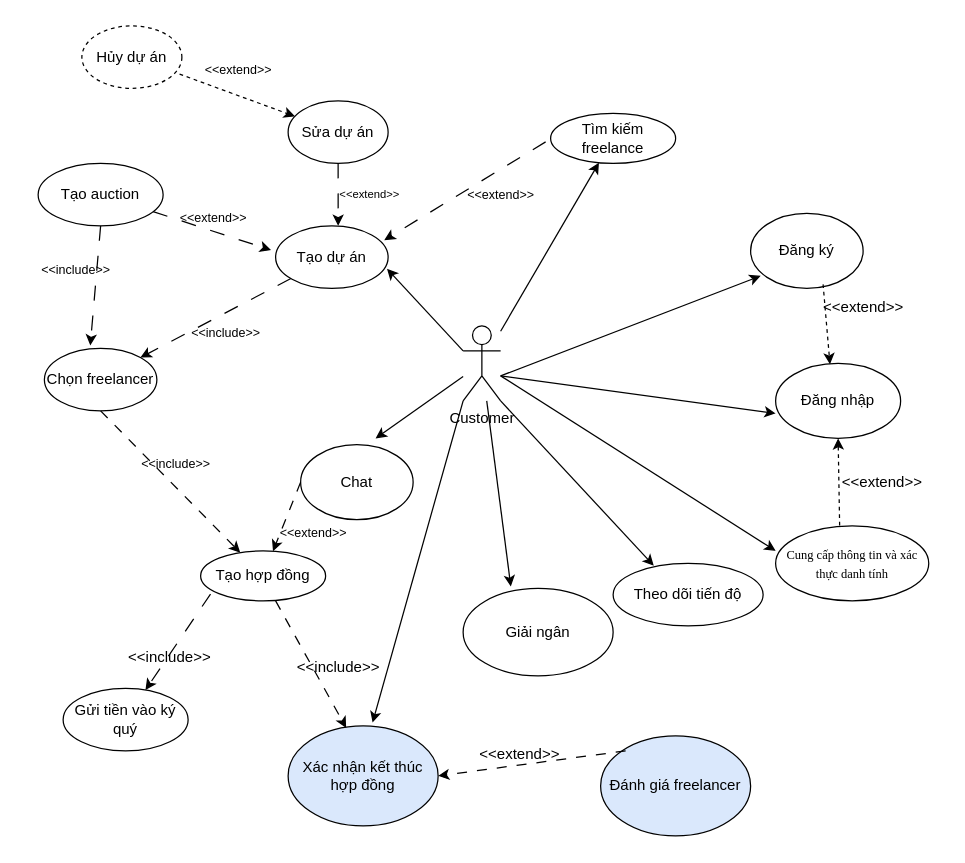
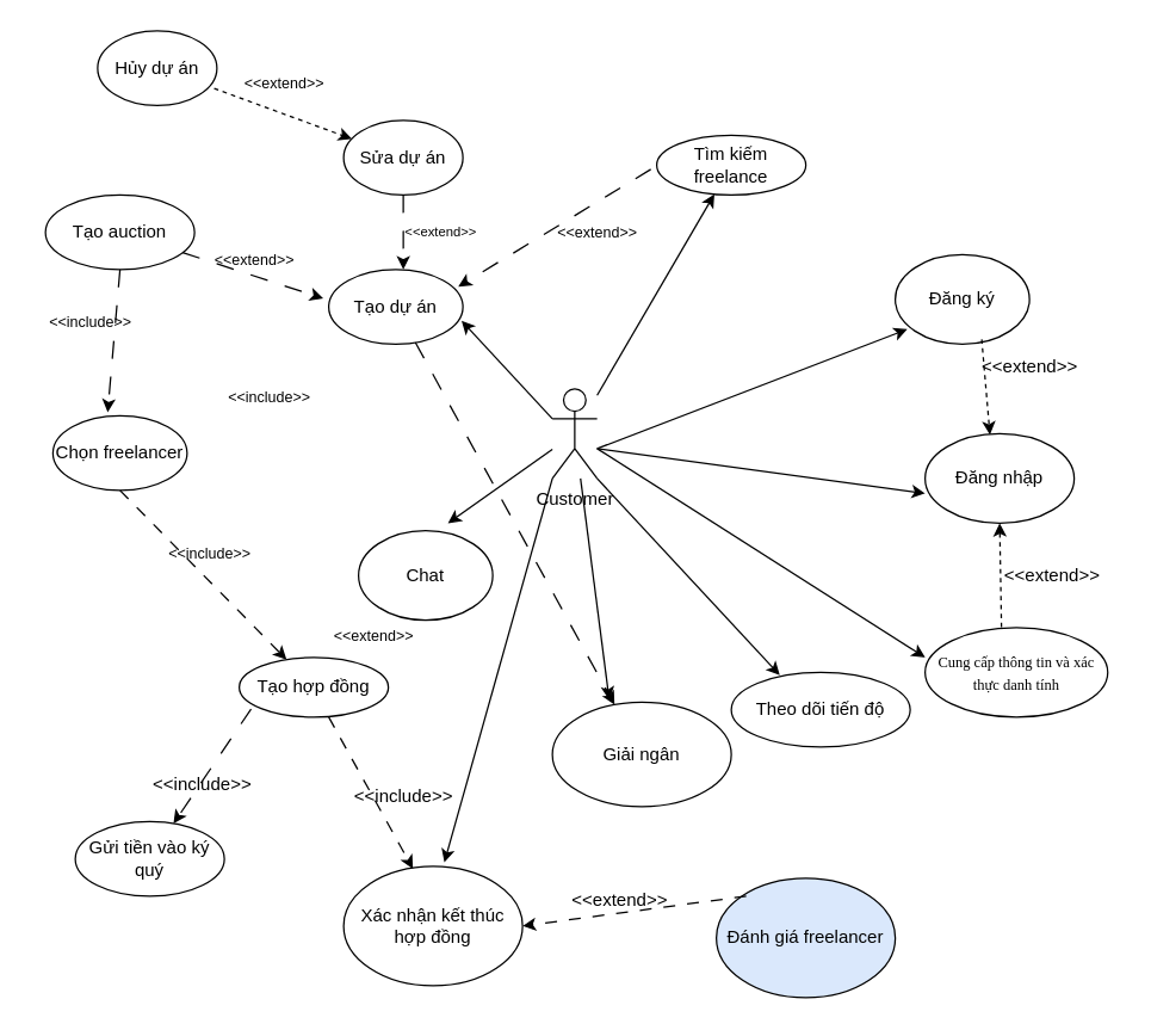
  <mxCell id="0" />
  <mxCell id="1" parent="0" />
  <mxCell id="2" value="Customer" style="shape=umlActor;verticalLabelPosition=bottom;verticalAlign=top;html=1;outlineConnect=0;" vertex="1" parent="1"><mxGeometry x="370" y="260" width="30" height="60" as="geometry" /></mxCell>
  <mxCell id="3" value="" style="endArrow=classic;html=1;rounded=0;" edge="1" parent="1"><mxGeometry width="50" height="50" relative="1" as="geometry"><mxPoint x="400" y="300.01" as="sourcePoint" /><mxPoint x="608.029" y="219.999" as="targetPoint" /></mxGeometry></mxCell>
  <mxCell id="4" value="Đăng ký" style="ellipse;whiteSpace=wrap;html=1;" vertex="1" parent="1"><mxGeometry x="600" y="170" width="90" height="60" as="geometry" /></mxCell>
  <mxCell id="5" value="Đăng nhập" style="ellipse;whiteSpace=wrap;html=1;" vertex="1" parent="1"><mxGeometry x="620" y="290" width="100" height="60" as="geometry" /></mxCell>
  <mxCell id="6" value="&lt;div style=&quot;text-align: center;&quot;&gt;&lt;font face=&quot;Times New Roman, Times New Roman_EmbeddedFont, Times New Roman_MSFontService, serif&quot;&gt;&lt;span style=&quot;font-size: 10px; font-variant-ligatures: none; white-space-collapse: preserve; background-color: rgb(255, 255, 255);&quot;&gt;Cung c&lt;/span&gt;&lt;/font&gt;&lt;span style=&quot;background-color: initial; text-align: center; font-size: 10px; font-variant-ligatures: none; white-space-collapse: preserve;&quot;&gt;&lt;font face=&quot;Times New Roman, Times New Roman_EmbeddedFont, Times New Roman_MSFontService, serif&quot;&gt;ấp th&lt;/font&gt;&lt;/span&gt;&lt;span style=&quot;background-color: initial; font-size: 10px; font-variant-ligatures: none; white-space-collapse: preserve;&quot;&gt;&lt;font face=&quot;Times New Roman, Times New Roman_EmbeddedFont, Times New Roman_MSFontService, serif&quot;&gt;ông tin v&lt;/font&gt;&lt;/span&gt;&lt;span style=&quot;background-color: initial; font-size: 10px; font-variant-ligatures: none; white-space-collapse: preserve;&quot;&gt;&lt;font face=&quot;Times New Roman, Times New Roman_EmbeddedFont, Times New Roman_MSFontService, serif&quot;&gt;à x&lt;/font&gt;&lt;/span&gt;&lt;span style=&quot;background-color: initial; font-size: 10px; font-variant-ligatures: none; white-space-collapse: preserve;&quot;&gt;&lt;font face=&quot;Times New Roman, Times New Roman_EmbeddedFont, Times New Roman_MSFontService, serif&quot;&gt;ác th&lt;/font&gt;&lt;/span&gt;&lt;span style=&quot;background-color: initial; font-size: 10px; font-variant-ligatures: none; white-space-collapse: preserve;&quot;&gt;&lt;font face=&quot;Times New Roman, Times New Roman_EmbeddedFont, Times New Roman_MSFontService, serif&quot;&gt;ực danh t&lt;/font&gt;&lt;/span&gt;&lt;span style=&quot;background-color: initial; font-size: 10px; font-variant-ligatures: none; white-space-collapse: preserve;&quot;&gt;&lt;font face=&quot;Times New Roman, Times New Roman_EmbeddedFont, Times New Roman_MSFontService, serif&quot;&gt;ính&lt;/font&gt;&lt;/span&gt;&lt;/div&gt;" style="ellipse;whiteSpace=wrap;html=1;" vertex="1" parent="1"><mxGeometry x="620" y="420" width="122.5" height="60" as="geometry" /></mxCell>
  <mxCell id="7" value="Tạo dự&amp;nbsp;án" style="ellipse;whiteSpace=wrap;html=1;" vertex="1" parent="1"><mxGeometry x="220" y="180" width="90" height="50" as="geometry" /></mxCell>
  <mxCell id="8" value="Sửa dự&amp;nbsp;án" style="ellipse;whiteSpace=wrap;html=1;" vertex="1" parent="1"><mxGeometry x="230" y="80" width="80" height="50" as="geometry" /></mxCell>
  <mxCell id="9" value="" style="endArrow=classic;html=1;rounded=0;entryX=0;entryY=0.667;entryDx=0;entryDy=0;entryPerimeter=0;" edge="1" parent="1" target="5"><mxGeometry width="50" height="50" relative="1" as="geometry"><mxPoint x="400" y="300" as="sourcePoint" /><mxPoint x="480" y="280" as="targetPoint" /></mxGeometry></mxCell>
  <mxCell id="10" value="" style="endArrow=classic;html=1;rounded=0;entryX=0.435;entryY=0.012;entryDx=0;entryDy=0;entryPerimeter=0;exitX=0.644;exitY=0.946;exitDx=0;exitDy=0;exitPerimeter=0;dashed=1;" edge="1" parent="1" source="4" target="5"><mxGeometry width="50" height="50" relative="1" as="geometry"><mxPoint x="610" y="285" as="sourcePoint" /><mxPoint x="660" y="235" as="targetPoint" /></mxGeometry></mxCell>
  <mxCell id="11" value="&amp;lt;&amp;lt;extend&lt;span style=&quot;background-color: initial;&quot;&gt;&amp;gt;&amp;gt;&lt;/span&gt;" style="text;html=1;align=center;verticalAlign=middle;resizable=0;points=[];autosize=1;strokeColor=none;fillColor=none;" vertex="1" parent="1"><mxGeometry x="645" y="230" width="90" height="30" as="geometry" /></mxCell>
  <mxCell id="12" value="" style="endArrow=classic;html=1;rounded=0;entryX=0;entryY=0.333;entryDx=0;entryDy=0;entryPerimeter=0;" edge="1" parent="1" target="6"><mxGeometry width="50" height="50" relative="1" as="geometry"><mxPoint x="400" y="300" as="sourcePoint" /><mxPoint x="500" y="310" as="targetPoint" /></mxGeometry></mxCell>
  <mxCell id="13" value="" style="endArrow=classic;html=1;rounded=0;exitX=0.418;exitY=-0.006;exitDx=0;exitDy=0;exitPerimeter=0;dashed=1;" edge="1" parent="1" source="6"><mxGeometry width="50" height="50" relative="1" as="geometry"><mxPoint x="670" y="410" as="sourcePoint" /><mxPoint x="670" y="350" as="targetPoint" /></mxGeometry></mxCell>
  <mxCell id="14" value="&amp;lt;&amp;lt;extend&lt;span style=&quot;background-color: initial;&quot;&gt;&amp;gt;&amp;gt;&lt;/span&gt;" style="text;html=1;align=center;verticalAlign=middle;resizable=0;points=[];autosize=1;strokeColor=none;fillColor=none;" vertex="1" parent="1"><mxGeometry x="660" y="370" width="90" height="30" as="geometry" /></mxCell>
  <mxCell id="15" value="" style="endArrow=classic;html=1;rounded=0;entryX=0.99;entryY=0.687;entryDx=0;entryDy=0;entryPerimeter=0;exitX=0;exitY=0.333;exitDx=0;exitDy=0;exitPerimeter=0;" edge="1" parent="1" source="2" target="7"><mxGeometry width="50" height="50" relative="1" as="geometry"><mxPoint x="330" y="250" as="sourcePoint" /><mxPoint x="380" y="200" as="targetPoint" /></mxGeometry></mxCell>
  <mxCell id="16" value="" style="endArrow=classic;html=1;rounded=0;entryX=0.556;entryY=0;entryDx=0;entryDy=0;entryPerimeter=0;exitX=0.5;exitY=1;exitDx=0;exitDy=0;dashed=1;dashPattern=12 12;" edge="1" parent="1" source="8" target="7"><mxGeometry width="50" height="50" relative="1" as="geometry"><mxPoint x="260" y="180" as="sourcePoint" /><mxPoint x="310" y="130" as="targetPoint" /></mxGeometry></mxCell>
  <mxCell id="17" value="&amp;lt;&amp;lt;extend&lt;span style=&quot;background-color: initial; font-size: 9px;&quot;&gt;&amp;gt;&amp;gt;&lt;/span&gt;" style="text;html=1;align=center;verticalAlign=middle;resizable=0;points=[];autosize=1;strokeColor=none;fillColor=none;fontSize=9;" vertex="1" parent="1"><mxGeometry x="260" y="145" width="70" height="20" as="geometry" /></mxCell>
  <mxCell id="18" value="Tìm kiếm freelance" style="ellipse;whiteSpace=wrap;html=1;" vertex="1" parent="1"><mxGeometry x="440" y="90" width="100" height="40" as="geometry" /></mxCell>
  <mxCell id="19" value="" style="endArrow=classic;html=1;rounded=0;" edge="1" parent="1" source="2" target="18"><mxGeometry width="50" height="50" relative="1" as="geometry"><mxPoint x="290" y="370" as="sourcePoint" /><mxPoint x="340" y="320" as="targetPoint" /></mxGeometry></mxCell>
  <mxCell id="20" value="" style="endArrow=classic;html=1;rounded=0;entryX=0.966;entryY=0.228;entryDx=0;entryDy=0;entryPerimeter=0;exitX=-0.04;exitY=0.57;exitDx=0;exitDy=0;dashed=1;dashPattern=12 12;exitPerimeter=0;" edge="1" parent="1" source="18" target="7"><mxGeometry width="50" height="50" relative="1" as="geometry"><mxPoint x="260" y="360" as="sourcePoint" /><mxPoint x="310" y="310" as="targetPoint" /></mxGeometry></mxCell>
  <mxCell id="21" value="&amp;lt;&amp;lt;extend&amp;gt;&amp;gt;" style="text;html=1;align=center;verticalAlign=middle;resizable=0;points=[];autosize=1;strokeColor=none;fillColor=none;fontSize=10;" vertex="1" parent="1"><mxGeometry x="360" y="140" width="80" height="30" as="geometry" /></mxCell>
  <mxCell id="22" value="Tạo auction" style="ellipse;whiteSpace=wrap;html=1;" vertex="1" parent="1"><mxGeometry x="30" y="130" width="100" height="50" as="geometry" /></mxCell>
  <mxCell id="23" value="" style="endArrow=classic;html=1;rounded=0;entryX=-0.041;entryY=0.388;entryDx=0;entryDy=0;entryPerimeter=0;dashed=1;dashPattern=12 12;" edge="1" parent="1" source="22" target="7"><mxGeometry width="50" height="50" relative="1" as="geometry"><mxPoint x="130" y="200" as="sourcePoint" /><mxPoint x="180" y="150" as="targetPoint" /></mxGeometry></mxCell>
  <mxCell id="24" value="&amp;lt;&amp;lt;extend&amp;gt;&amp;gt;" style="text;html=1;align=center;verticalAlign=middle;resizable=0;points=[];autosize=1;strokeColor=none;fillColor=none;fontSize=10;" vertex="1" parent="1"><mxGeometry x="130" y="158" width="80" height="30" as="geometry" /></mxCell>
  <mxCell id="25" value="Chat" style="ellipse;whiteSpace=wrap;html=1;" vertex="1" parent="1"><mxGeometry x="240" y="355" width="90" height="60" as="geometry" /></mxCell>
  <mxCell id="26" value="Chọn freelancer" style="ellipse;whiteSpace=wrap;html=1;" vertex="1" parent="1"><mxGeometry x="35" y="278" width="90" height="50" as="geometry" /></mxCell>
- <mxCell id="27" value="" style="endArrow=classic;html=1;rounded=0;entryX=1;entryY=0;entryDx=0;entryDy=0;dashed=1;dashPattern=12 12;" edge="1" parent="1" source="7" target="26"><mxGeometry width="50" height="50" relative="1" as="geometry"><mxPoint x="270" y="260" as="sourcePoint" /><mxPoint x="320" y="210" as="targetPoint" /></mxGeometry></mxCell>
+ <mxCell id="27" value="" style="endArrow=classic;html=1;rounded=0;dashed=1;dashPattern=12 12;" edge="1" parent="1" source="7" target="46"><mxGeometry width="50" height="50" relative="1" as="geometry"><mxPoint x="270" y="260" as="sourcePoint" /><mxPoint x="320" y="210" as="targetPoint" /></mxGeometry></mxCell>
  <mxCell id="28" value="&amp;lt;&amp;lt;include&lt;span style=&quot;background-color: initial; font-size: 10px;&quot;&gt;&amp;gt;&amp;gt;&lt;/span&gt;" style="text;html=1;align=center;verticalAlign=middle;resizable=0;points=[];autosize=1;strokeColor=none;fillColor=none;fontSize=10;" vertex="1" parent="1"><mxGeometry x="140" y="250" width="80" height="30" as="geometry" /></mxCell>
- <mxCell id="29" value="Hủy dự&amp;nbsp;án" style="ellipse;whiteSpace=wrap;html=1;dashed=1;" vertex="1" parent="1"><mxGeometry x="65" y="20" width="80" height="50" as="geometry" /></mxCell>
+ <mxCell id="29" value="Hủy dự&amp;nbsp;án" style="ellipse;whiteSpace=wrap;html=1;" vertex="1" parent="1"><mxGeometry x="65" y="20" width="80" height="50" as="geometry" /></mxCell>
  <mxCell id="30" value="" style="endArrow=classic;html=1;rounded=0;exitX=0.977;exitY=0.772;exitDx=0;exitDy=0;dashed=1;exitPerimeter=0;" edge="1" parent="1" source="29" target="8"><mxGeometry width="50" height="50" relative="1" as="geometry"><mxPoint x="300" y="110" as="sourcePoint" /><mxPoint x="340" y="130" as="targetPoint" /></mxGeometry></mxCell>
  <mxCell id="31" value="&amp;lt;&amp;lt;extend&amp;gt;&amp;gt;" style="text;html=1;align=center;verticalAlign=middle;resizable=0;points=[];autosize=1;strokeColor=none;fillColor=none;fontSize=10;" vertex="1" parent="1"><mxGeometry x="150" y="40" width="80" height="30" as="geometry" /></mxCell>
  <mxCell id="32" value="" style="endArrow=classic;html=1;rounded=0;entryX=0.408;entryY=-0.047;entryDx=0;entryDy=0;entryPerimeter=0;exitX=0.5;exitY=1;exitDx=0;exitDy=0;dashed=1;dashPattern=12 12;" edge="1" parent="1" source="22" target="26"><mxGeometry width="50" height="50" relative="1" as="geometry"><mxPoint x="35" y="230" as="sourcePoint" /><mxPoint x="85" y="180" as="targetPoint" /></mxGeometry></mxCell>
  <mxCell id="33" value="&amp;lt;&amp;lt;include&amp;gt;&amp;gt;" style="text;html=1;align=center;verticalAlign=middle;resizable=0;points=[];autosize=1;strokeColor=none;fillColor=none;fontSize=10;" vertex="1" parent="1"><mxGeometry x="20" y="200" width="80" height="30" as="geometry" /></mxCell>
  <mxCell id="34" value="Gửi tiền vào ký quý" style="ellipse;whiteSpace=wrap;html=1;" vertex="1" parent="1"><mxGeometry x="50" y="550" width="100" height="50" as="geometry" /></mxCell>
  <mxCell id="35" value="" style="endArrow=classic;html=1;rounded=0;exitX=0.5;exitY=1;exitDx=0;exitDy=0;dashed=1;dashPattern=8 8;" edge="1" parent="1" source="26" target="37"><mxGeometry width="50" height="50" relative="1" as="geometry"><mxPoint x="40" y="360" as="sourcePoint" /><mxPoint x="90" y="310" as="targetPoint" /></mxGeometry></mxCell>
  <mxCell id="36" value="&amp;lt;&amp;lt;include&amp;gt;&amp;gt;" style="text;html=1;align=center;verticalAlign=middle;resizable=0;points=[];autosize=1;strokeColor=none;fillColor=none;fontSize=10;" vertex="1" parent="1"><mxGeometry x="100" y="355" width="80" height="30" as="geometry" /></mxCell>
  <mxCell id="37" value="Tạo hợp&amp;nbsp;đồng" style="ellipse;whiteSpace=wrap;html=1;" vertex="1" parent="1"><mxGeometry x="160" y="440" width="100" height="40" as="geometry" /></mxCell>
- <mxCell id="38" value="" style="endArrow=classic;html=1;rounded=0;exitX=0;exitY=0.5;exitDx=0;exitDy=0;dashed=1;dashPattern=8 8;" edge="1" parent="1" source="25" target="37"><mxGeometry width="50" height="50" relative="1" as="geometry"><mxPoint x="290" y="480" as="sourcePoint" /><mxPoint x="340" y="430" as="targetPoint" /></mxGeometry></mxCell>
  <mxCell id="39" value="&amp;lt;&amp;lt;extend&amp;gt;&amp;gt;" style="text;html=1;align=center;verticalAlign=middle;resizable=0;points=[];autosize=1;strokeColor=none;fillColor=none;fontSize=10;" vertex="1" parent="1"><mxGeometry x="210" y="410" width="80" height="30" as="geometry" /></mxCell>
  <mxCell id="40" value="" style="endArrow=classic;html=1;rounded=0;dashed=1;dashPattern=12 12;exitX=0.079;exitY=0.864;exitDx=0;exitDy=0;exitPerimeter=0;" edge="1" parent="1" source="37" target="34"><mxGeometry width="50" height="50" relative="1" as="geometry"><mxPoint x="260" y="510" as="sourcePoint" /><mxPoint x="310" y="460" as="targetPoint" /></mxGeometry></mxCell>
  <mxCell id="41" value="&amp;lt;&amp;lt;include&amp;gt;&amp;gt;" style="text;html=1;align=center;verticalAlign=middle;resizable=0;points=[];autosize=1;strokeColor=none;fillColor=none;" vertex="1" parent="1"><mxGeometry x="90" y="510" width="90" height="30" as="geometry" /></mxCell>
  <mxCell id="42" value="" style="endArrow=classic;html=1;rounded=0;" edge="1" parent="1" source="2"><mxGeometry width="50" height="50" relative="1" as="geometry"><mxPoint x="360" y="310" as="sourcePoint" /><mxPoint x="300" y="350" as="targetPoint" /></mxGeometry></mxCell>
  <mxCell id="43" value="Theo dõi tiến&amp;nbsp;độ" style="ellipse;whiteSpace=wrap;html=1;" vertex="1" parent="1"><mxGeometry x="490" y="450" width="120" height="50" as="geometry" /></mxCell>
  <mxCell id="44" value="" style="endArrow=classic;html=1;rounded=0;entryX=0.271;entryY=0.038;entryDx=0;entryDy=0;entryPerimeter=0;exitX=1;exitY=1;exitDx=0;exitDy=0;exitPerimeter=0;" edge="1" parent="1" source="2" target="43"><mxGeometry width="50" height="50" relative="1" as="geometry"><mxPoint x="380" y="320" as="sourcePoint" /><mxPoint x="430" y="290" as="targetPoint" /></mxGeometry></mxCell>
  <mxCell id="45" value="Đánh giá freelancer" style="ellipse;whiteSpace=wrap;html=1;fillColor=#dae8fc;" vertex="1" parent="1"><mxGeometry x="480" y="588" width="120" height="80" as="geometry" /></mxCell>
  <mxCell id="46" value="Giải ngân" style="ellipse;whiteSpace=wrap;html=1;" vertex="1" parent="1"><mxGeometry x="370" y="470" width="120" height="70" as="geometry" /></mxCell>
  <mxCell id="47" value="" style="endArrow=classic;html=1;rounded=0;entryX=1;entryY=0.5;entryDx=0;entryDy=0;dashed=1;dashPattern=8 8;" edge="1" parent="1" target="50"><mxGeometry width="50" height="50" relative="1" as="geometry"><mxPoint x="500" y="600" as="sourcePoint" /><mxPoint x="550" y="550" as="targetPoint" /></mxGeometry></mxCell>
  <mxCell id="48" value="&amp;lt;&amp;lt;extend&amp;gt;&amp;gt;" style="text;html=1;align=center;verticalAlign=middle;resizable=0;points=[];autosize=1;strokeColor=none;fillColor=none;" vertex="1" parent="1"><mxGeometry x="370" y="588" width="90" height="30" as="geometry" /></mxCell>
  <mxCell id="49" value="" style="endArrow=classic;html=1;rounded=0;entryX=0.318;entryY=-0.021;entryDx=0;entryDy=0;entryPerimeter=0;" edge="1" parent="1" source="2" target="46"><mxGeometry width="50" height="50" relative="1" as="geometry"><mxPoint x="380" y="550" as="sourcePoint" /><mxPoint x="430" y="500" as="targetPoint" /></mxGeometry></mxCell>
- <mxCell id="50" value="Xác nhận kết thúc hợp&amp;nbsp;đồng" style="ellipse;whiteSpace=wrap;html=1;fillColor=#dae8fc;" vertex="1" parent="1"><mxGeometry x="230" y="580" width="120" height="80" as="geometry" /></mxCell>
+ <mxCell id="50" value="Xác nhận kết thúc hợp&amp;nbsp;đồng" style="ellipse;whiteSpace=wrap;html=1;" vertex="1" parent="1"><mxGeometry x="230" y="580" width="120" height="80" as="geometry" /></mxCell>
  <mxCell id="51" value="" style="endArrow=classic;html=1;rounded=0;entryX=0.387;entryY=0.02;entryDx=0;entryDy=0;entryPerimeter=0;exitX=0.6;exitY=1;exitDx=0;exitDy=0;exitPerimeter=0;dashed=1;dashPattern=8 8;" edge="1" parent="1" source="37" target="50"><mxGeometry width="50" height="50" relative="1" as="geometry"><mxPoint x="265" y="485" as="sourcePoint" /><mxPoint x="315" y="435" as="targetPoint" /></mxGeometry></mxCell>
  <mxCell id="52" value="&amp;lt;&amp;lt;include&amp;gt;&amp;gt;" style="text;html=1;align=center;verticalAlign=middle;resizable=0;points=[];autosize=1;strokeColor=none;fillColor=none;" vertex="1" parent="1"><mxGeometry x="225" y="518" width="90" height="30" as="geometry" /></mxCell>
  <mxCell id="53" value="" style="endArrow=classic;html=1;rounded=0;exitX=0;exitY=1;exitDx=0;exitDy=0;exitPerimeter=0;entryX=0.563;entryY=-0.033;entryDx=0;entryDy=0;entryPerimeter=0;" edge="1" parent="1" source="2" target="50"><mxGeometry width="50" height="50" relative="1" as="geometry"><mxPoint x="380" y="450" as="sourcePoint" /><mxPoint x="430" y="400" as="targetPoint" /></mxGeometry></mxCell>
